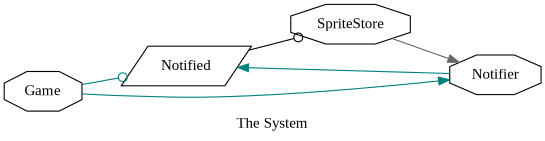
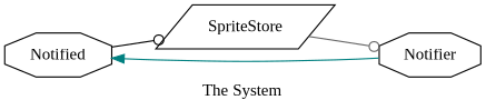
  digraph {
    fillcolor=yellow
    fontname="Liberation Serif"
    label="The System"
    rankdir=LR
    style=filled
    node [fontname="Liberation Serif" shape=octagon]
    edge [arrowhead=normal color=teal fontname="Liberation Serif"]
-   n1 [label=Game]
-   n2 [label=Notified shape=parallelogram]
+   n2 [label=Notified]
    n3 [label=Notifier]
-   n4 [label=SpriteStore]
-   n1 -> n2 [arrowhead=odot]
-   n1 -> n3
+   n4 [label=SpriteStore shape=parallelogram]
    n2 -> n4 [arrowhead=odot color=black]
    n3 -> n2
-   n4 -> n3 [color=gray40]
+   n4 -> n3 [arrowhead=odot color=gray40]
  }
